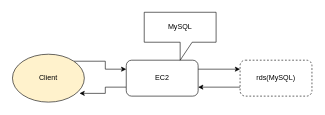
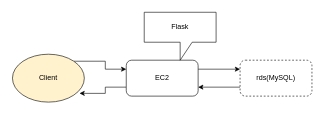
  <mxCell id="0" />
  <mxCell id="1" parent="0" />
  <mxCell id="2" style="edgeStyle=orthogonalEdgeStyle;rounded=0;orthogonalLoop=1;jettySize=auto;html=1;exitX=1;exitY=0;exitDx=0;exitDy=0;entryX=0;entryY=0.25;entryDx=0;entryDy=0;" edge="1" parent="1" source="3" target="6"><mxGeometry relative="1" as="geometry" /></mxCell>
  <mxCell id="3" value="Client" style="ellipse;whiteSpace=wrap;html=1;fillColor=#fff2cc;" vertex="1" parent="1"><mxGeometry x="20" y="90" width="120" height="80" as="geometry" /></mxCell>
  <mxCell id="4" style="edgeStyle=orthogonalEdgeStyle;rounded=0;orthogonalLoop=1;jettySize=auto;html=1;exitX=1;exitY=0.25;exitDx=0;exitDy=0;entryX=0;entryY=0.25;entryDx=0;entryDy=0;" edge="1" parent="1" source="6" target="9"><mxGeometry relative="1" as="geometry" /></mxCell>
  <mxCell id="5" style="edgeStyle=orthogonalEdgeStyle;rounded=0;orthogonalLoop=1;jettySize=auto;html=1;exitX=0;exitY=0.75;exitDx=0;exitDy=0;entryX=0.933;entryY=0.817;entryDx=0;entryDy=0;entryPerimeter=0;" edge="1" parent="1" source="6" target="3"><mxGeometry relative="1" as="geometry" /></mxCell>
  <mxCell id="6" value="EC2" style="rounded=1;whiteSpace=wrap;html=1;" vertex="1" parent="1"><mxGeometry x="210" y="100" width="120" height="60" as="geometry" /></mxCell>
- <mxCell id="7" value="MySQL" style="shape=callout;whiteSpace=wrap;html=1;perimeter=calloutPerimeter;" vertex="1" parent="1"><mxGeometry x="240" y="20" width="120" height="80" as="geometry" /></mxCell>
+ <mxCell id="7" value="Flask" style="shape=callout;whiteSpace=wrap;html=1;perimeter=calloutPerimeter;" vertex="1" parent="1"><mxGeometry x="240" y="20" width="120" height="80" as="geometry" /></mxCell>
  <mxCell id="8" style="edgeStyle=orthogonalEdgeStyle;rounded=0;orthogonalLoop=1;jettySize=auto;html=1;exitX=0;exitY=0.75;exitDx=0;exitDy=0;entryX=1;entryY=0.75;entryDx=0;entryDy=0;" edge="1" parent="1" source="9" target="6"><mxGeometry relative="1" as="geometry" /></mxCell>
  <mxCell id="9" value="rds(MySQL)" style="rounded=1;whiteSpace=wrap;html=1;dashed=1;" vertex="1" parent="1"><mxGeometry x="400" y="100" width="120" height="60" as="geometry" /></mxCell>
